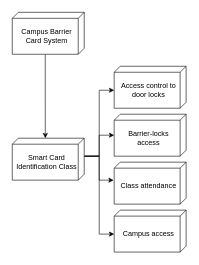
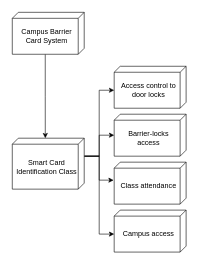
  <mxCell id="0" />
  <mxCell id="1" parent="0" />
  <mxCell id="2" style="edgeStyle=orthogonalEdgeStyle;rounded=0;orthogonalLoop=1;jettySize=auto;html=1;exitX=0;exitY=0;exitDx=70;exitDy=65;exitPerimeter=0;entryX=0;entryY=0.541;entryDx=0;entryDy=0;entryPerimeter=0;" parent="1" source="3" target="8" edge="1"><mxGeometry relative="1" as="geometry" /></mxCell>
  <mxCell id="3" value="Campus Barrier Card System" style="verticalAlign=middle;align=center;shape=cube;size=10;direction=south;fontStyle=0;html=1;boundedLbl=1;spacingLeft=5;whiteSpace=wrap;" parent="1" vertex="1"><mxGeometry x="20" y="20" width="120" height="70" as="geometry" /></mxCell>
  <mxCell id="4" style="edgeStyle=orthogonalEdgeStyle;rounded=0;orthogonalLoop=1;jettySize=auto;html=1;exitX=0;exitY=0;exitDx=30;exitDy=0;exitPerimeter=0;entryX=0;entryY=0;entryDx=40;entryDy=120;entryPerimeter=0;" parent="1" source="8" target="10" edge="1"><mxGeometry relative="1" as="geometry" /></mxCell>
  <mxCell id="5" style="edgeStyle=orthogonalEdgeStyle;rounded=0;orthogonalLoop=1;jettySize=auto;html=1;exitX=0;exitY=0;exitDx=30;exitDy=0;exitPerimeter=0;" parent="1" source="8" target="13" edge="1"><mxGeometry relative="1" as="geometry" /></mxCell>
  <mxCell id="6" style="edgeStyle=orthogonalEdgeStyle;rounded=0;orthogonalLoop=1;jettySize=auto;html=1;exitX=0;exitY=0;exitDx=30;exitDy=0;exitPerimeter=0;entryX=0.429;entryY=1.008;entryDx=0;entryDy=0;entryPerimeter=0;" parent="1" source="8" target="12" edge="1"><mxGeometry relative="1" as="geometry" /></mxCell>
  <mxCell id="7" style="edgeStyle=orthogonalEdgeStyle;rounded=0;orthogonalLoop=1;jettySize=auto;html=1;exitX=0;exitY=0;exitDx=30;exitDy=0;exitPerimeter=0;entryX=0;entryY=0;entryDx=40;entryDy=120;entryPerimeter=0;" parent="1" source="8" target="11" edge="1"><mxGeometry relative="1" as="geometry" /></mxCell>
- <mxCell id="8" value="Smart Card Identification Class" style="verticalAlign=middle;align=center;shape=cube;size=10;direction=south;fontStyle=0;html=1;boundedLbl=1;spacingLeft=5;whiteSpace=wrap;" parent="1" vertex="1"><mxGeometry x="20" y="230" width="120" height="70" as="geometry" /></mxCell>
+ <mxCell id="8" value="Smart Card Identification Class" style="verticalAlign=middle;align=center;shape=cube;size=10;direction=south;fontStyle=0;html=1;boundedLbl=1;spacingLeft=5;whiteSpace=wrap;" parent="1" vertex="1"><mxGeometry x="20" y="230" width="120" height="85" as="geometry" /></mxCell>
  <mxCell id="9" value="" style="group" parent="1" vertex="1" connectable="0"><mxGeometry x="190" y="110" width="120" height="310" as="geometry" /></mxCell>
  <mxCell id="10" value="Access control to door locks" style="verticalAlign=middle;align=center;shape=cube;size=10;direction=south;fontStyle=0;html=1;boundedLbl=1;spacingLeft=5;whiteSpace=wrap;" parent="9" vertex="1"><mxGeometry width="120" height="70" as="geometry" /></mxCell>
  <mxCell id="11" value="Campus access" style="verticalAlign=middle;align=center;shape=cube;size=10;direction=south;fontStyle=0;html=1;boundedLbl=1;spacingLeft=5;whiteSpace=wrap;" parent="9" vertex="1"><mxGeometry y="240" width="120" height="70" as="geometry" /></mxCell>
  <mxCell id="12" value="Class attendance" style="verticalAlign=middle;align=center;shape=cube;size=10;direction=south;fontStyle=0;html=1;boundedLbl=1;spacingLeft=5;whiteSpace=wrap;" parent="9" vertex="1"><mxGeometry y="160" width="120" height="70" as="geometry" /></mxCell>
  <mxCell id="13" value="Barrier-locks access" style="verticalAlign=middle;align=center;shape=cube;size=10;direction=south;fontStyle=0;html=1;boundedLbl=1;spacingLeft=5;whiteSpace=wrap;" parent="9" vertex="1"><mxGeometry y="80" width="120" height="70" as="geometry" /></mxCell>
